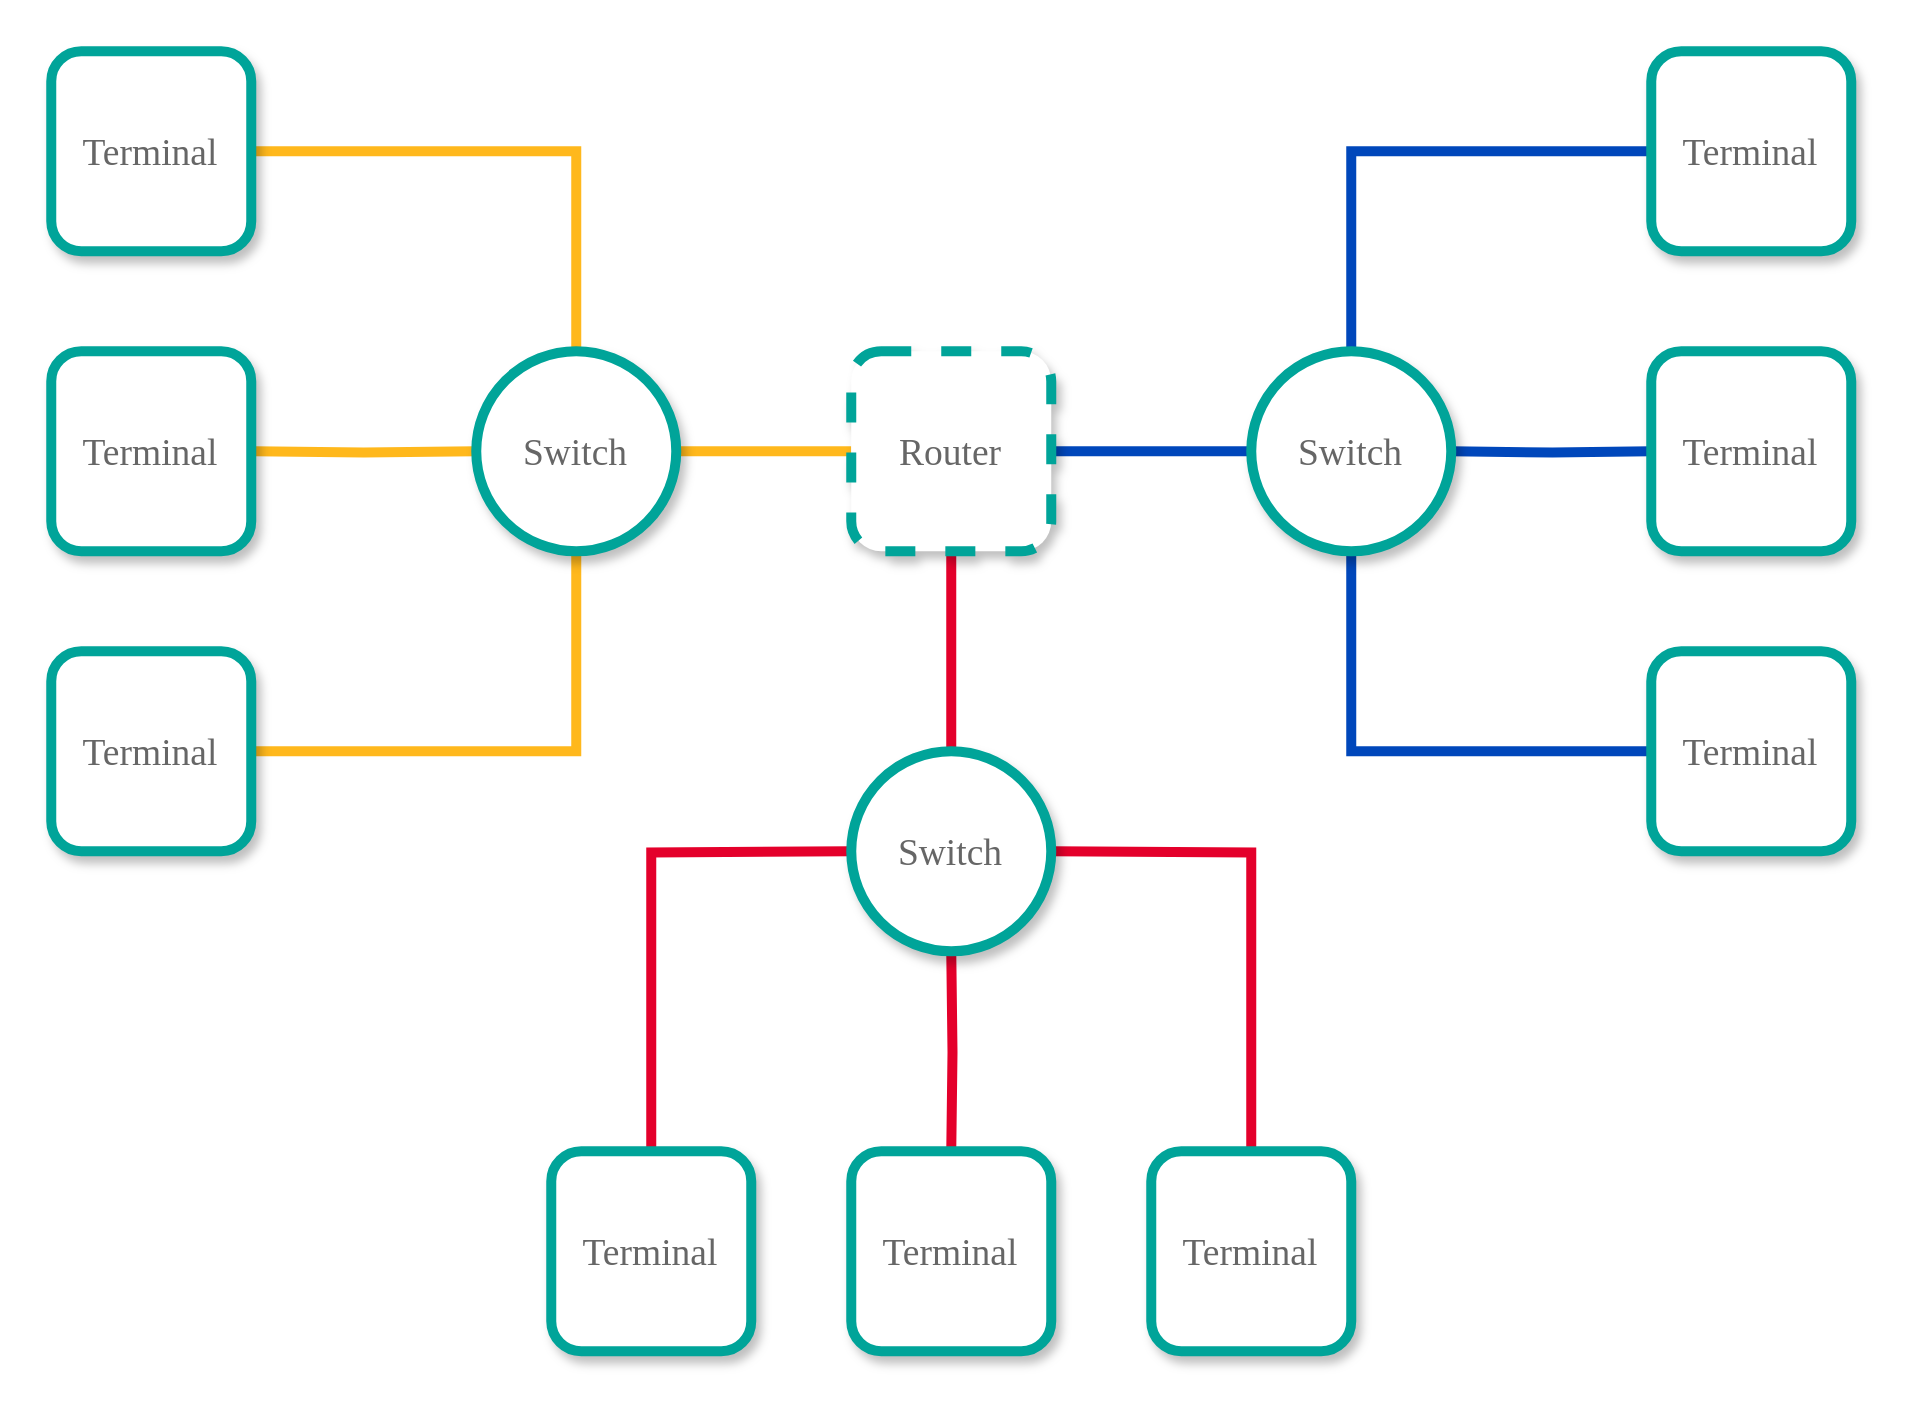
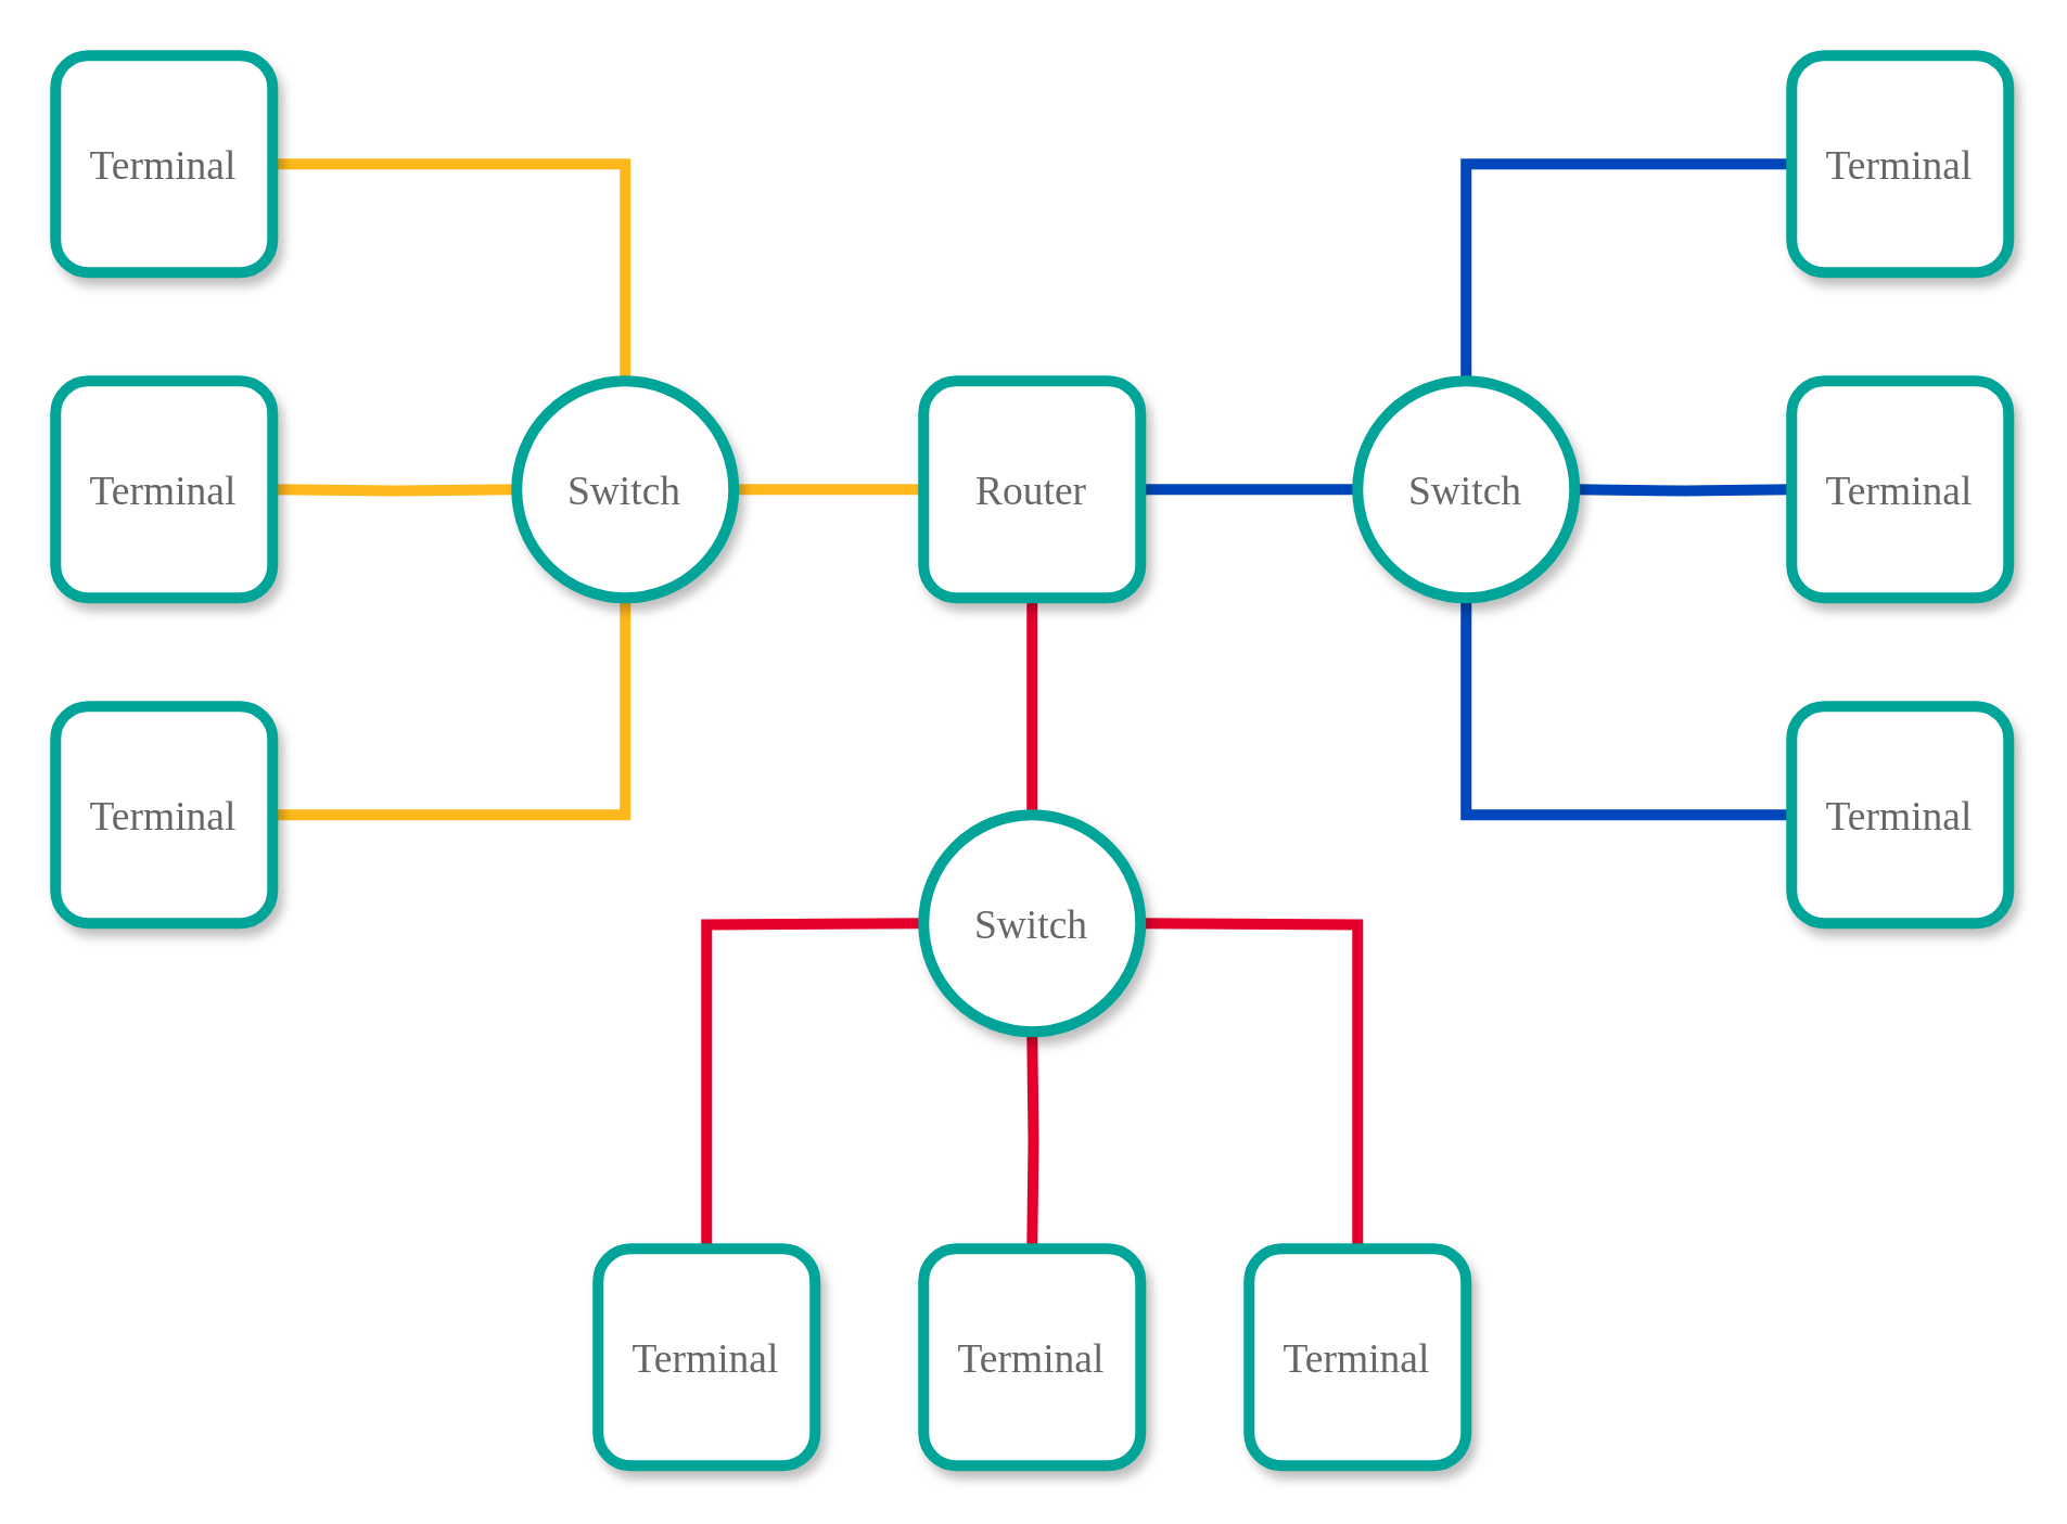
  <mxCell id="0" />
  <mxCell id="1" parent="0" />
  <mxCell id="2" style="edgeStyle=orthogonalEdgeStyle;rounded=0;orthogonalLoop=1;jettySize=auto;html=1;exitX=0;exitY=0.5;exitDx=0;exitDy=0;entryX=1;entryY=0.5;entryDx=0;entryDy=0;endArrow=none;endFill=0;strokeWidth=4;strokeColor=#FFB81C;fontFamily=Roboto Mono;fontSource=https%3A%2F%2Ffonts.googleapis.com%2Fcss%3Ffamily%3DRoboto%2BMono;fontColor=#666666;fontSize=15;" edge="1" parent="1" source="5"><mxGeometry relative="1" as="geometry"><mxPoint x="270" y="180" as="targetPoint" /></mxGeometry></mxCell>
  <mxCell id="3" style="edgeStyle=orthogonalEdgeStyle;rounded=0;orthogonalLoop=1;jettySize=auto;html=1;exitX=0.5;exitY=1;exitDx=0;exitDy=0;endArrow=none;endFill=0;strokeWidth=4;strokeColor=#E4002B;fontFamily=Roboto Mono;fontSource=https%3A%2F%2Ffonts.googleapis.com%2Fcss%3Ffamily%3DRoboto%2BMono;fontColor=#666666;fontSize=15;" edge="1" parent="1" source="5"><mxGeometry relative="1" as="geometry"><mxPoint x="380" y="300" as="targetPoint" /></mxGeometry></mxCell>
  <mxCell id="4" style="edgeStyle=orthogonalEdgeStyle;rounded=0;orthogonalLoop=1;jettySize=auto;html=1;exitX=1;exitY=0.5;exitDx=0;exitDy=0;endArrow=none;endFill=0;strokeWidth=4;strokeColor=#0047BB;fontFamily=Roboto Mono;fontSource=https%3A%2F%2Ffonts.googleapis.com%2Fcss%3Ffamily%3DRoboto%2BMono;fontColor=#666666;fontSize=15;" edge="1" parent="1" source="5"><mxGeometry relative="1" as="geometry"><mxPoint x="500" y="180" as="targetPoint" /></mxGeometry></mxCell>
- <mxCell id="5" value="Router" style="rounded=1;whiteSpace=wrap;html=1;strokeColor=#00A499;strokeWidth=4;shadow=1;fontFamily=Roboto Mono;fontSource=https%3A%2F%2Ffonts.googleapis.com%2Fcss%3Ffamily%3DRoboto%2BMono;fontColor=#666666;fontSize=15;dashed=1;" vertex="1" parent="1"><mxGeometry x="340" y="140" width="80" height="80" as="geometry" /></mxCell>
+ <mxCell id="5" value="Router" style="rounded=1;whiteSpace=wrap;html=1;strokeColor=#00A499;strokeWidth=4;shadow=1;fontFamily=Roboto Mono;fontSource=https%3A%2F%2Ffonts.googleapis.com%2Fcss%3Ffamily%3DRoboto%2BMono;fontColor=#666666;fontSize=15;" vertex="1" parent="1"><mxGeometry x="340" y="140" width="80" height="80" as="geometry" /></mxCell>
  <mxCell id="6" style="edgeStyle=orthogonalEdgeStyle;rounded=0;orthogonalLoop=1;jettySize=auto;html=1;exitX=0.5;exitY=1;exitDx=0;exitDy=0;entryX=1;entryY=0.5;entryDx=0;entryDy=0;endArrow=none;endFill=0;strokeWidth=4;strokeColor=#FFB81C;fontFamily=Roboto Mono;fontSource=https%3A%2F%2Ffonts.googleapis.com%2Fcss%3Ffamily%3DRoboto%2BMono;fontColor=#666666;fontSize=15;" edge="1" parent="1" target="15"><mxGeometry relative="1" as="geometry"><mxPoint x="230" y="220" as="sourcePoint" /><Array as="points"><mxPoint x="230" y="300" /></Array></mxGeometry></mxCell>
  <mxCell id="7" style="edgeStyle=orthogonalEdgeStyle;rounded=0;orthogonalLoop=1;jettySize=auto;html=1;exitX=0.5;exitY=0;exitDx=0;exitDy=0;entryX=1;entryY=0.5;entryDx=0;entryDy=0;endArrow=none;endFill=0;strokeWidth=4;strokeColor=#FFB81C;fontFamily=Roboto Mono;fontSource=https%3A%2F%2Ffonts.googleapis.com%2Fcss%3Ffamily%3DRoboto%2BMono;fontColor=#666666;fontSize=15;" edge="1" parent="1" source="24" target="14"><mxGeometry relative="1" as="geometry"><mxPoint x="230" y="140" as="sourcePoint" /></mxGeometry></mxCell>
  <mxCell id="8" style="edgeStyle=orthogonalEdgeStyle;rounded=0;orthogonalLoop=1;jettySize=auto;html=1;exitX=0.5;exitY=1;exitDx=0;exitDy=0;endArrow=none;endFill=0;strokeWidth=4;strokeColor=#0047BB;fontFamily=Roboto Mono;fontSource=https%3A%2F%2Ffonts.googleapis.com%2Fcss%3Ffamily%3DRoboto%2BMono;fontColor=#666666;fontSize=15;" edge="1" parent="1" target="19"><mxGeometry relative="1" as="geometry"><mxPoint x="540" y="220" as="sourcePoint" /><Array as="points"><mxPoint x="540" y="300" /></Array></mxGeometry></mxCell>
  <mxCell id="9" style="edgeStyle=orthogonalEdgeStyle;rounded=0;orthogonalLoop=1;jettySize=auto;html=1;exitX=1;exitY=0.5;exitDx=0;exitDy=0;entryX=0;entryY=0.5;entryDx=0;entryDy=0;endArrow=none;endFill=0;strokeWidth=4;strokeColor=#0047BB;fontFamily=Roboto Mono;fontSource=https%3A%2F%2Ffonts.googleapis.com%2Fcss%3Ffamily%3DRoboto%2BMono;fontColor=#666666;fontSize=15;" edge="1" parent="1" target="20"><mxGeometry relative="1" as="geometry"><mxPoint x="580" y="180" as="sourcePoint" /></mxGeometry></mxCell>
  <mxCell id="10" style="edgeStyle=orthogonalEdgeStyle;rounded=0;orthogonalLoop=1;jettySize=auto;html=1;exitX=0.5;exitY=0;exitDx=0;exitDy=0;entryX=0;entryY=0.5;entryDx=0;entryDy=0;endArrow=none;endFill=0;strokeWidth=4;strokeColor=#0047BB;fontFamily=Roboto Mono;fontSource=https%3A%2F%2Ffonts.googleapis.com%2Fcss%3Ffamily%3DRoboto%2BMono;fontColor=#666666;fontSize=15;" edge="1" parent="1" source="26" target="21"><mxGeometry relative="1" as="geometry"><mxPoint x="540" y="140" as="sourcePoint" /></mxGeometry></mxCell>
  <mxCell id="11" style="edgeStyle=orthogonalEdgeStyle;rounded=0;orthogonalLoop=1;jettySize=auto;html=1;exitX=0;exitY=0.5;exitDx=0;exitDy=0;entryX=0.5;entryY=0;entryDx=0;entryDy=0;endArrow=none;endFill=0;strokeWidth=4;strokeColor=#E4002B;fontFamily=Roboto Mono;fontSource=https%3A%2F%2Ffonts.googleapis.com%2Fcss%3Ffamily%3DRoboto%2BMono;fontColor=#666666;fontSize=15;" edge="1" parent="1" target="16"><mxGeometry relative="1" as="geometry"><mxPoint x="340" y="340" as="sourcePoint" /></mxGeometry></mxCell>
  <mxCell id="12" style="edgeStyle=orthogonalEdgeStyle;rounded=0;orthogonalLoop=1;jettySize=auto;html=1;exitX=0.5;exitY=1;exitDx=0;exitDy=0;entryX=0.5;entryY=0;entryDx=0;entryDy=0;endArrow=none;endFill=0;strokeWidth=4;strokeColor=#E4002B;fontFamily=Roboto Mono;fontSource=https%3A%2F%2Ffonts.googleapis.com%2Fcss%3Ffamily%3DRoboto%2BMono;fontColor=#666666;fontSize=15;" edge="1" parent="1" target="17"><mxGeometry relative="1" as="geometry"><mxPoint x="380" y="380" as="sourcePoint" /></mxGeometry></mxCell>
  <mxCell id="13" style="edgeStyle=orthogonalEdgeStyle;rounded=0;orthogonalLoop=1;jettySize=auto;html=1;exitX=1;exitY=0.5;exitDx=0;exitDy=0;endArrow=none;endFill=0;strokeWidth=4;strokeColor=#E4002B;fontFamily=Roboto Mono;fontSource=https%3A%2F%2Ffonts.googleapis.com%2Fcss%3Ffamily%3DRoboto%2BMono;fontColor=#666666;fontSize=15;" edge="1" parent="1" target="18"><mxGeometry relative="1" as="geometry"><mxPoint x="420" y="340" as="sourcePoint" /></mxGeometry></mxCell>
  <mxCell id="14" value="Terminal" style="rounded=1;whiteSpace=wrap;html=1;strokeColor=#00A499;strokeWidth=4;shadow=1;fontFamily=Roboto Mono;fontSource=https%3A%2F%2Ffonts.googleapis.com%2Fcss%3Ffamily%3DRoboto%2BMono;fontColor=#666666;fontSize=15;" vertex="1" parent="1"><mxGeometry y="20" width="80" height="80" as="geometry" x="20" /></mxCell>
  <mxCell id="15" value="Terminal" style="rounded=1;whiteSpace=wrap;html=1;strokeColor=#00A499;strokeWidth=4;shadow=1;fontFamily=Roboto Mono;fontSource=https%3A%2F%2Ffonts.googleapis.com%2Fcss%3Ffamily%3DRoboto%2BMono;fontColor=#666666;fontSize=15;" vertex="1" parent="1"><mxGeometry y="260" width="80" height="80" as="geometry" x="20" /></mxCell>
  <mxCell id="16" value="Terminal" style="rounded=1;whiteSpace=wrap;html=1;strokeColor=#00A499;strokeWidth=4;shadow=1;fontFamily=Roboto Mono;fontSource=https%3A%2F%2Ffonts.googleapis.com%2Fcss%3Ffamily%3DRoboto%2BMono;fontColor=#666666;fontSize=15;" vertex="1" parent="1"><mxGeometry x="220" y="460" width="80" height="80" as="geometry" /></mxCell>
  <mxCell id="17" value="Terminal" style="rounded=1;whiteSpace=wrap;html=1;strokeColor=#00A499;strokeWidth=4;shadow=1;fontFamily=Roboto Mono;fontSource=https%3A%2F%2Ffonts.googleapis.com%2Fcss%3Ffamily%3DRoboto%2BMono;fontColor=#666666;fontSize=15;" vertex="1" parent="1"><mxGeometry x="340" y="460" width="80" height="80" as="geometry" /></mxCell>
  <mxCell id="18" value="Terminal" style="rounded=1;whiteSpace=wrap;html=1;strokeColor=#00A499;strokeWidth=4;shadow=1;fontFamily=Roboto Mono;fontSource=https%3A%2F%2Ffonts.googleapis.com%2Fcss%3Ffamily%3DRoboto%2BMono;fontColor=#666666;fontSize=15;" vertex="1" parent="1"><mxGeometry x="460" y="460" width="80" height="80" as="geometry" /></mxCell>
  <mxCell id="19" value="Terminal" style="rounded=1;whiteSpace=wrap;html=1;strokeColor=#00A499;strokeWidth=4;shadow=1;fontFamily=Roboto Mono;fontSource=https%3A%2F%2Ffonts.googleapis.com%2Fcss%3Ffamily%3DRoboto%2BMono;fontColor=#666666;fontSize=15;" vertex="1" parent="1"><mxGeometry x="660" y="260" width="80" height="80" as="geometry" /></mxCell>
  <mxCell id="20" value="Terminal" style="rounded=1;whiteSpace=wrap;html=1;strokeColor=#00A499;strokeWidth=4;shadow=1;fontFamily=Roboto Mono;fontSource=https%3A%2F%2Ffonts.googleapis.com%2Fcss%3Ffamily%3DRoboto%2BMono;fontColor=#666666;fontSize=15;" vertex="1" parent="1"><mxGeometry x="660" y="140" width="80" height="80" as="geometry" /></mxCell>
  <mxCell id="21" value="Terminal" style="rounded=1;whiteSpace=wrap;html=1;strokeColor=#00A499;strokeWidth=4;shadow=1;fontFamily=Roboto Mono;fontSource=https%3A%2F%2Ffonts.googleapis.com%2Fcss%3Ffamily%3DRoboto%2BMono;fontColor=#666666;fontSize=15;" vertex="1" parent="1"><mxGeometry x="660" y="20" width="80" height="80" as="geometry" /></mxCell>
  <mxCell id="22" value="" style="edgeStyle=orthogonalEdgeStyle;rounded=0;orthogonalLoop=1;jettySize=auto;html=1;exitX=0;exitY=0.5;exitDx=0;exitDy=0;endArrow=none;endFill=0;strokeWidth=4;strokeColor=#FFB81C;fontFamily=Roboto Mono;fontSource=https%3A%2F%2Ffonts.googleapis.com%2Fcss%3Ffamily%3DRoboto%2BMono;fontColor=#666666;fontSize=15;" edge="1" parent="1" target="23"><mxGeometry relative="1" as="geometry"><mxPoint x="190" y="180" as="sourcePoint" /><mxPoint x="60" y="100" as="targetPoint" /></mxGeometry></mxCell>
  <mxCell id="23" value="Terminal" style="rounded=1;whiteSpace=wrap;html=1;strokeColor=#00A499;strokeWidth=4;shadow=1;fontFamily=Roboto Mono;fontSource=https%3A%2F%2Ffonts.googleapis.com%2Fcss%3Ffamily%3DRoboto%2BMono;fontColor=#666666;fontSize=15;" vertex="1" parent="1"><mxGeometry y="140" width="80" height="80" as="geometry" x="20" /></mxCell>
  <mxCell id="24" value="Switch" style="ellipse;whiteSpace=wrap;html=1;aspect=fixed;strokeColor=#00A499;strokeWidth=4;shadow=1;fontFamily=Roboto Mono;fontSource=https%3A%2F%2Ffonts.googleapis.com%2Fcss%3Ffamily%3DRoboto%2BMono;fontColor=#666666;fontSize=15;" vertex="1" parent="1"><mxGeometry x="190" y="140" width="80" height="80" as="geometry" /></mxCell>
  <mxCell id="25" value="Switch" style="ellipse;whiteSpace=wrap;html=1;aspect=fixed;strokeColor=#00A499;strokeWidth=4;shadow=1;fontFamily=Roboto Mono;fontSource=https%3A%2F%2Ffonts.googleapis.com%2Fcss%3Ffamily%3DRoboto%2BMono;fontColor=#666666;fontSize=15;" vertex="1" parent="1"><mxGeometry x="340" y="300" width="80" height="80" as="geometry" /></mxCell>
  <mxCell id="26" value="Switch" style="ellipse;whiteSpace=wrap;html=1;aspect=fixed;strokeColor=#00A499;strokeWidth=4;shadow=1;fontFamily=Roboto Mono;fontSource=https%3A%2F%2Ffonts.googleapis.com%2Fcss%3Ffamily%3DRoboto%2BMono;fontColor=#666666;fontSize=15;" vertex="1" parent="1"><mxGeometry x="500" y="140" width="80" height="80" as="geometry" /></mxCell>
